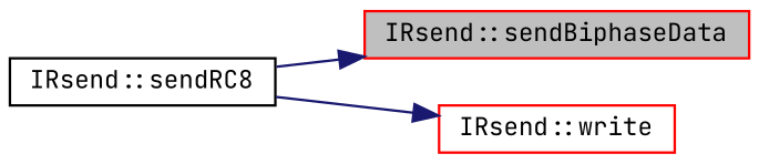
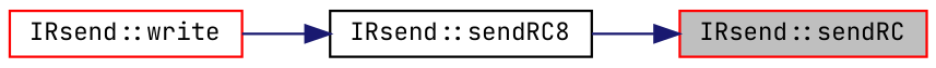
  digraph {
    fontname="JetBrains Mono"
    rankdir=RL
    node [color=red fillcolor=white fontname="JetBrains Mono" fontsize=10 shape=record style=filled]
    edge [color=midnightblue dir=back fontname="JetBrains Mono" fontsize=10 labelfontname=Helvetica labelfontsize=10 style=solid]
-   n1 [fillcolor=grey75 fontcolor=black height=0.2 label="IRsend::sendBiphaseData" width=0.4]
+   n1 [fillcolor=grey75 fontcolor=black height=0.2 label="IRsend::sendRC" width=0.4]
    n2 [color=black height=0.2 label="IRsend::sendRC8" width=0.4]
    n3 [height=0.2 label="IRsend::write" width=0.4]
    n1 -> n2
-   n3 -> n2
+   n2 -> n3
  }
